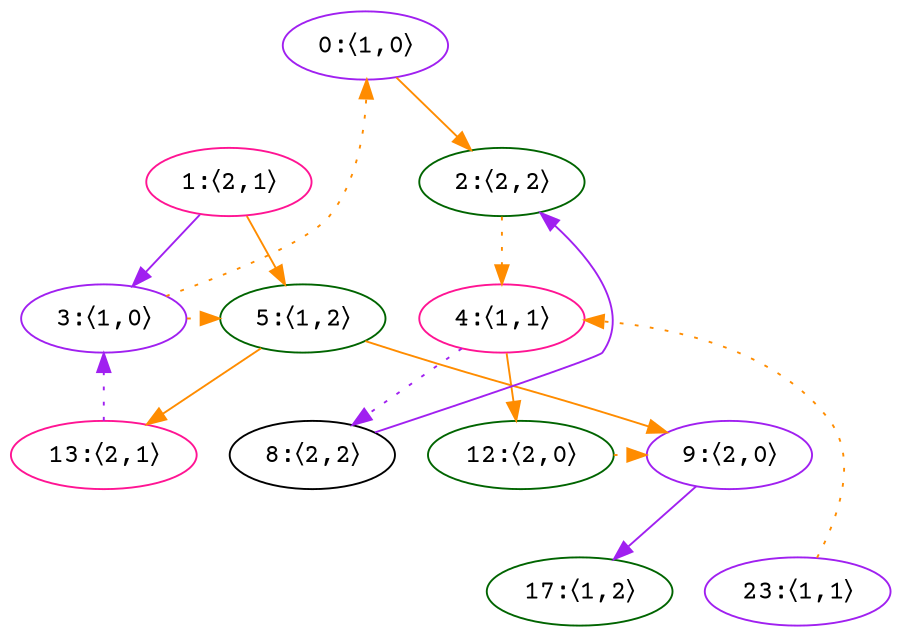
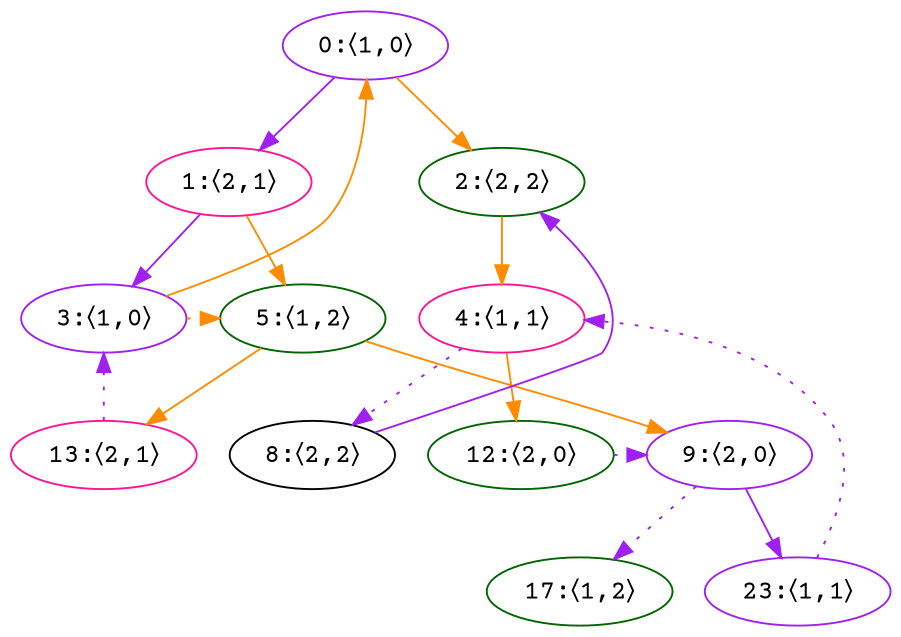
  digraph {
    fontname="Courier Prime"
    mclimit=20.0
    ordering=in
    remincross=true
    node [color=purple fontname="Courier Prime"]
    edge [color=darkorange fontname="Courier Prime"]
    n1 [label="0:〈1,0〉"]
    n2 [color=deeppink label="1:〈2,1〉"]
    n3 [color=darkgreen label="2:〈2,2〉"]
    n4 [label="3:〈1,0〉"]
    n5 [color=deeppink label="4:〈1,1〉"]
    n6 [color=darkgreen label="5:〈1,2〉"]
    n7 [color=black label="8:〈2,2〉"]
    n8 [label="9:〈2,0〉"]
    n9 [color=deeppink label="13:〈2,1〉"]
    n10 [color=darkgreen label="12:〈2,0〉"]
    n11 [color=darkgreen label="17:〈1,2〉"]
    n12 [label="23:〈1,1〉"]
    subgraph sub_1 {
      rank=min
      n1
    }
    subgraph sub_2 {
      rank=same
      n2
      n3
    }
    subgraph sub_3 {
      rank=same
      n4
      n5
      n6
    }
    subgraph sub_4 {
      rank=same
      n7
      n8
      n9
      n10
    }
    subgraph sub_5 {
      rank=same
      n11
      n12
    }
    subgraph sub_6 {
      n1
      n3
      n4
      n6
      n7
      n11
    }
    subgraph sub_7 {
      n2
      n9
    }
    subgraph sub_8 {
      n2
      n3
      n5
      n6
      n7
      n8
      n9
      n10
      n12
    }
    subgraph sub_9 {
      n1
      n5
      n8
      n10
      n12
    }
+   n1 -> n2 [color=purple]
    n1 -> n3
    n2 -> n3 [arrowhead=none style=invisible color=""]
    n2 -> n4 [color=purple]
    n2 -> n6
-   n3 -> n5 [style=dotted]
-   n4 -> n1 [style=dotted]
+   n3 -> n5
+   n4 -> n1 [style=solid]
    n4 -> n6 [style=dotted]
    n5 -> n7 [color=purple style=dotted]
    n5 -> n10
    n6 -> n5 [arrowhead=none style=invisible color=""]
    n6 -> n8
    n6 -> n9
    n7 -> n3 [color=purple style=solid]
    n7 -> n10 [arrowhead=none style=invisible color=""]
    n8 -> n9 [arrowhead=none style=invisible color=""]
-   n8 -> n11 [color=purple]
+   n8 -> n11 [color=purple style=dotted]
+   n8 -> n12 [color=purple]
    n9 -> n4 [color=purple style=dotted]
    n9 -> n7 [arrowhead=none style=invisible color=""]
-   n10 -> n8 [style=dotted]
+   n10 -> n8 [color=purple style=dotted]
    n10 -> n12 [arrowhead=none style=invisible color=""]
-   n12 -> n5 [style=dotted]
+   n12 -> n5 [color=purple style=dotted]
  }
